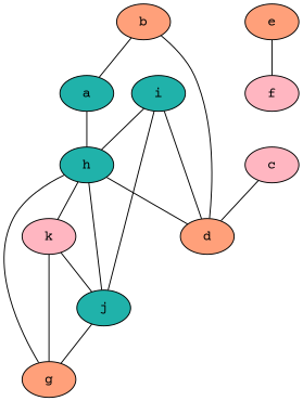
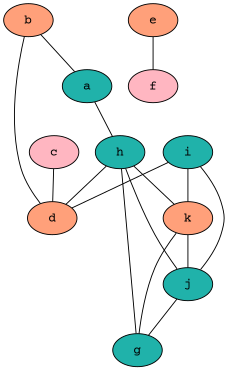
  graph {
    fontname="Courier Prime"
    node [fillcolor=lightseagreen fontname="Courier Prime" style=filled]
    edge [fontname="Courier Prime"]
    b [fillcolor=lightsalmon]
    a
    d [fillcolor=lightsalmon]
    h
    c [fillcolor=lightpink]
    e [fillcolor=lightsalmon]
    f [fillcolor=lightpink]
-   g [fillcolor=lightsalmon]
-   k [fillcolor=lightpink]
+   g
+   k [fillcolor=lightsalmon]
    j
    i
    b -- a
    b -- d
    a -- h
    h -- d
    h -- g
    h -- k
    h -- j
    c -- d
    e -- f
    k -- g
    k -- j
    j -- g
    i -- d
-   i -- h
+   i -- k
    i -- j
  }
